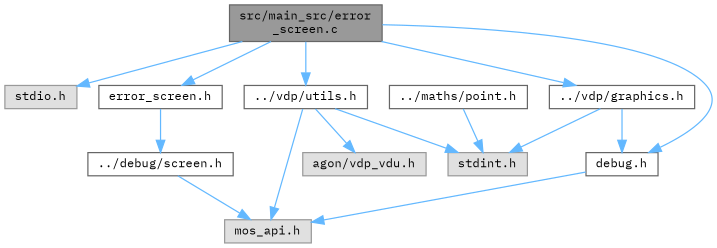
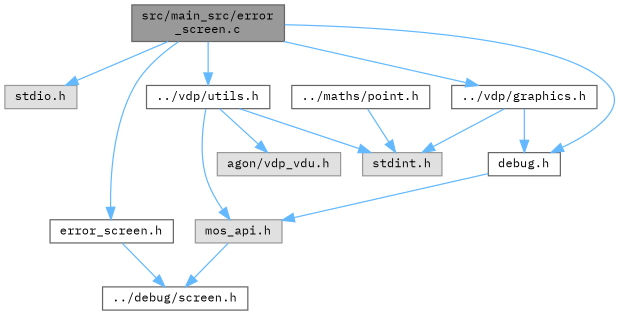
  digraph {
    fontname="IBM Plex Mono"
    node [color=grey40 fillcolor=white fontname="IBM Plex Mono" fontsize=10 shape=box style=filled]
    edge [color=steelblue1 fontname="IBM Plex Mono" fontsize=10 labelfontname=Helvetica labelfontsize=10 style=solid]
    n1 [color=gray40 fillcolor=grey60 fontcolor=black height=0.2 label="src/main_src/error\l_screen.c" width=0.4]
    n2 [color=grey60 fillcolor="#E0E0E0" height=0.2 label="stdio.h" width=0.4]
    n3 [height=0.2 label="error_screen.h" width=0.4]
    n4 [height=0.2 label="../vdp/utils.h" width=0.4]
    n5 [height=0.2 label="../vdp/graphics.h" width=0.4]
    n6 [height=0.2 label="debug.h" width=0.4]
    n7 [height=0.2 label="../debug/screen.h" width=0.4]
    n8 [color=grey60 fillcolor="#E0E0E0" height=0.2 label="mos_api.h" width=0.4]
    n9 [color=grey60 fillcolor="#E0E0E0" height=0.2 label="agon/vdp_vdu.h" width=0.4]
    n10 [color=grey60 fillcolor="#E0E0E0" height=0.2 label="stdint.h" width=0.4]
    n11 [height=0.2 label="../maths/point.h" width=0.4]
    n1 -> n2
    n1 -> n3
    n1 -> n4
    n1 -> n5
    n1 -> n6
    n3 -> n7
    n4 -> n8
    n4 -> n9
    n4 -> n10
    n5 -> n6
    n5 -> n10
    n6 -> n8
-   n7 -> n8
+   n8 -> n7
    n11 -> n10
  }
